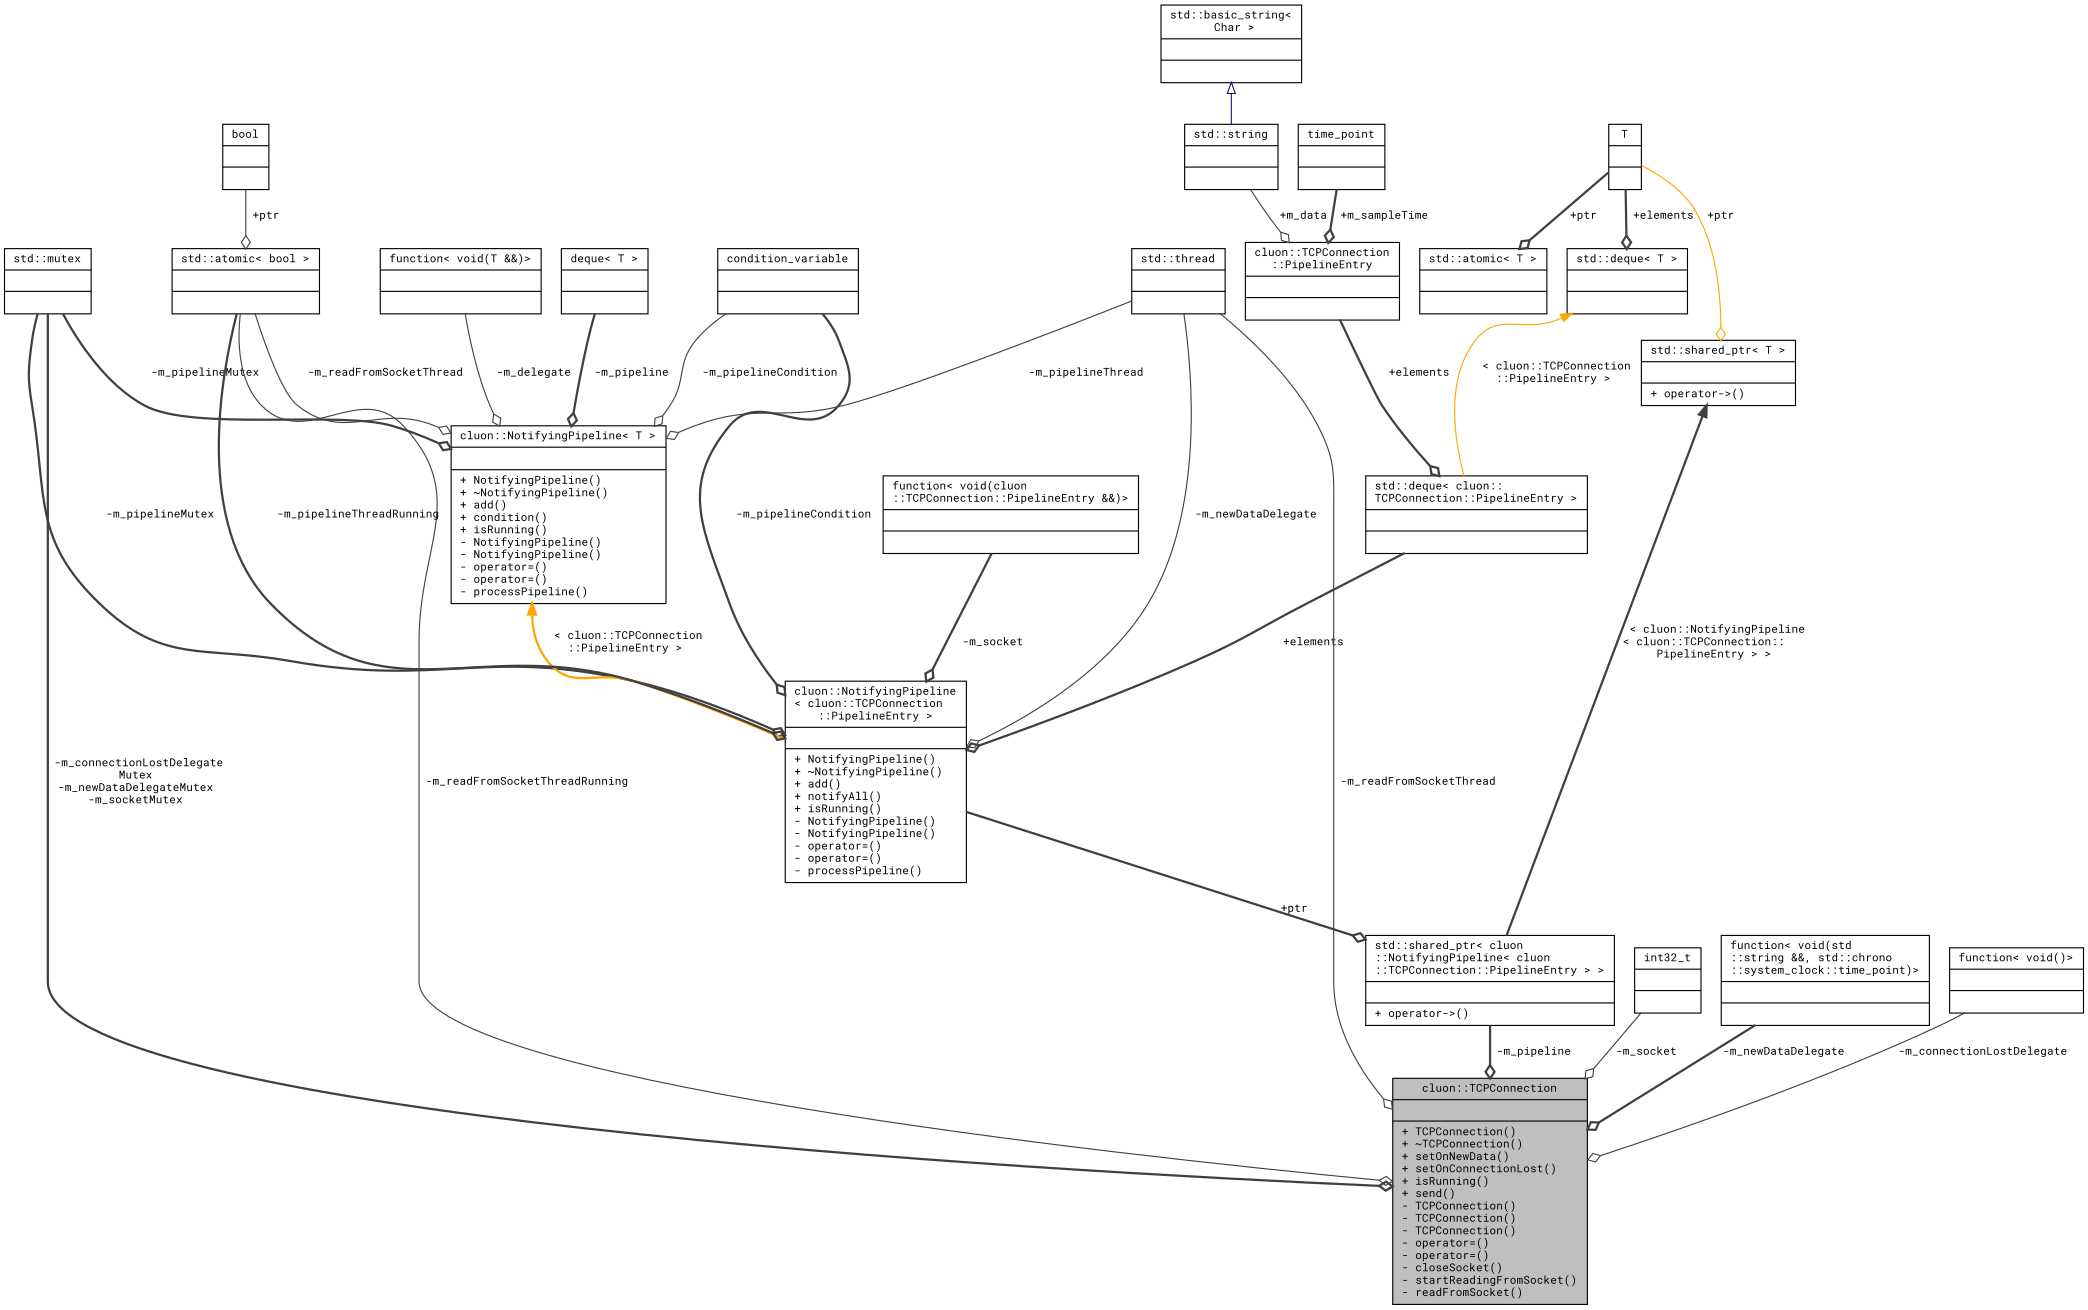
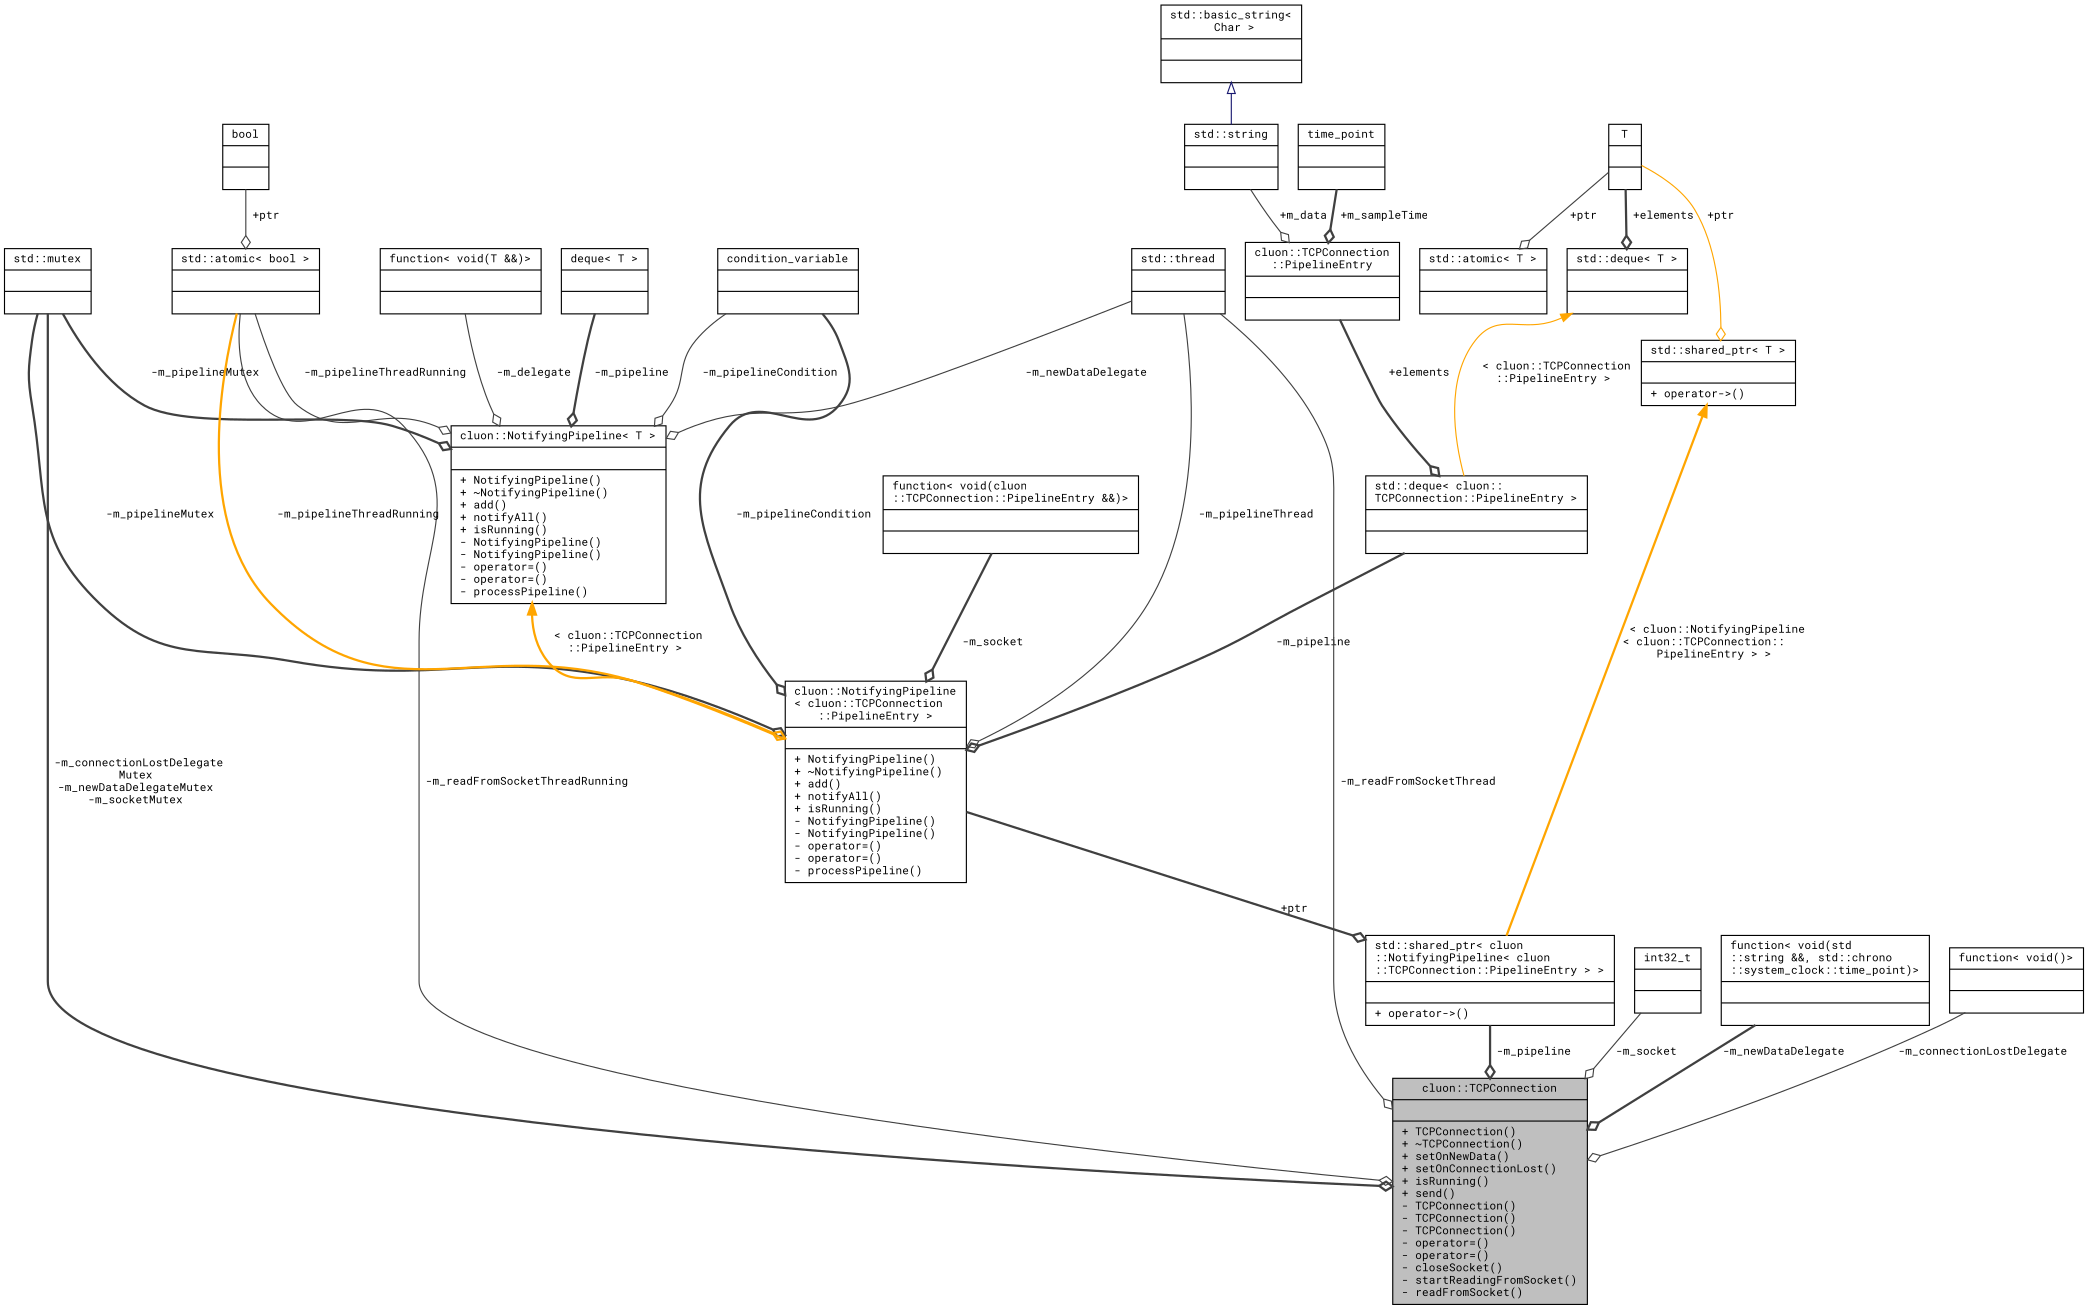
  digraph {
    fontname="Roboto Mono"
    node [color=black fillcolor=white fontname="Roboto Mono" fontsize=10 shape=record style=filled]
    edge [arrowhead=odiamond color=grey25 fontname="Roboto Mono" fontsize=10 labelfontname=Helvetica labelfontsize=10 style=bold]
    n1 [fillcolor=grey75 fontcolor=black height=0.2 label="{cluon::TCPConnection\n||+ TCPConnection()\l+ ~TCPConnection()\l+ setOnNewData()\l+ setOnConnectionLost()\l+ isRunning()\l+ send()\l- TCPConnection()\l- TCPConnection()\l- TCPConnection()\l- operator=()\l- operator=()\l- closeSocket()\l- startReadingFromSocket()\l- readFromSocket()\l}" width=0.4]
    n2 [height=0.2 label="{std::mutex\n||}" width=0.4]
    n3 [height=0.2 label="{cluon::NotifyingPipeline\l\< cluon::TCPConnection\l::PipelineEntry \>\n||+ NotifyingPipeline()\l+ ~NotifyingPipeline()\l+ add()\l+ notifyAll()\l+ isRunning()\l- NotifyingPipeline()\l- NotifyingPipeline()\l- operator=()\l- operator=()\l- processPipeline()\l}" width=0.4]
-   n4 [height=0.2 label="{cluon::NotifyingPipeline\< T \>\n||+ NotifyingPipeline()\l+ ~NotifyingPipeline()\l+ add()\l+ condition()\l+ isRunning()\l- NotifyingPipeline()\l- NotifyingPipeline()\l- operator=()\l- operator=()\l- processPipeline()\l}" width=0.4]
+   n4 [height=0.2 label="{cluon::NotifyingPipeline\< T \>\n||+ NotifyingPipeline()\l+ ~NotifyingPipeline()\l+ add()\l+ notifyAll()\l+ isRunning()\l- NotifyingPipeline()\l- NotifyingPipeline()\l- operator=()\l- operator=()\l- processPipeline()\l}" width=0.4]
    n5 [height=0.2 label="{std::shared_ptr\< cluon\l::NotifyingPipeline\< cluon\l::TCPConnection::PipelineEntry \> \>\n||+ operator-\>()\l}" width=0.4]
    n6 [height=0.2 label="{int32_t\n||}" width=0.4]
    n7 [height=0.2 label="{std::atomic\< bool \>\n||}" width=0.4]
    n8 [height=0.2 label="{bool\n||}" width=0.4]
    n9 [height=0.2 label="{std::atomic\< T \>\n||}" width=0.4]
    n10 [height=0.2 label="{T\n||}" width=0.4]
    n11 [height=0.2 label="{std::deque\< T \>\n||}" width=0.4]
    n12 [height=0.2 label="{std::shared_ptr\< T \>\n||+ operator-\>()\l}" width=0.4]
    n13 [height=0.2 label="{std::deque\< cluon::\lTCPConnection::PipelineEntry \>\n||}" width=0.4]
    n14 [height=0.2 label="{std::thread\n||}" width=0.4]
    n15 [height=0.2 label="{function\< void(std\l::string &&, std::chrono\l::system_clock::time_point)\>\n||}" width=0.4]
    n16 [height=0.2 label="{function\< void()\>\n||}" width=0.4]
    n17 [height=0.2 label="{function\< void(cluon\l::TCPConnection::PipelineEntry &&)\>\n||}" width=0.4]
    n18 [height=0.2 label="{condition_variable\n||}" width=0.4]
    n19 [height=0.2 label="{cluon::TCPConnection\l::PipelineEntry\n||}" width=0.4]
    n20 [height=0.2 label="{std::string\n||}" width=0.4]
    n21 [height=0.2 label="{std::basic_string\<\l Char \>\n||}" width=0.4]
    n22 [height=0.2 label="{time_point\n||}" width=0.4]
    n23 [height=0.2 label="{function\< void(T &&)\>\n||}" width=0.4]
    n24 [height=0.2 label="{deque\< T \>\n||}" width=0.4]
    n2 -> n1 [label=" -m_connectionLostDelegate\lMutex\n-m_newDataDelegateMutex\n-m_socketMutex"]
    n2 -> n3 [label=" -m_pipelineMutex"]
    n2 -> n4 [label=" -m_pipelineMutex"]
    n3 -> n5 [label=" +ptr"]
    n4 -> n3 [color=orange dir=back label=" \< cluon::TCPConnection\l::PipelineEntry \>" arrowhead=""]
    n5 -> n1 [label=" -m_pipeline"]
    n6 -> n1 [label=" -m_socket" style=solid]
    n7 -> n1 [label=" -m_readFromSocketThreadRunning" style=solid]
-   n7 -> n3 [label=" -m_pipelineThreadRunning"]
-   n7 -> n4 [label=" -m_readFromSocketThread" style=solid]
+   n7 -> n3 [color=orange label=" -m_pipelineThreadRunning"]
+   n7 -> n4 [label=" -m_pipelineThreadRunning" style=solid]
    n8 -> n7 [label=" +ptr" style=solid]
-   n10 -> n9 [label=" +ptr"]
+   n10 -> n9 [label=" +ptr" style=solid]
    n10 -> n11 [label=" +elements"]
    n10 -> n12 [color=orange label=" +ptr" style=solid]
    n11 -> n13 [color=orange dir=back label=" \< cluon::TCPConnection\l::PipelineEntry \>" style=solid arrowhead=""]
-   n12 -> n5 [dir=back label=" \< cluon::NotifyingPipeline\l\< cluon::TCPConnection::\lPipelineEntry \> \>" arrowhead=""]
-   n13 -> n3 [label=" +elements"]
+   n12 -> n5 [color=orange dir=back label=" \< cluon::NotifyingPipeline\l\< cluon::TCPConnection::\lPipelineEntry \> \>" arrowhead=""]
+   n13 -> n3 [label=" -m_pipeline"]
    n14 -> n1 [label=" -m_readFromSocketThread" style=solid]
-   n14 -> n3 [label=" -m_newDataDelegate" style=solid]
-   n14 -> n4 [label=" -m_pipelineThread" style=solid]
+   n14 -> n3 [label=" -m_pipelineThread" style=solid]
+   n14 -> n4 [label=" -m_newDataDelegate" style=solid]
    n15 -> n1 [label=" -m_newDataDelegate"]
    n16 -> n1 [label=" -m_connectionLostDelegate" style=solid]
    n17 -> n3 [label=" -m_socket"]
    n18 -> n3 [label=" -m_pipelineCondition"]
    n18 -> n4 [label=" -m_pipelineCondition" style=solid]
    n19 -> n13 [label=" +elements"]
    n20 -> n19 [label=" +m_data" style=solid]
    n21 -> n20 [arrowtail=onormal color=midnightblue dir=back style=solid arrowhead=""]
    n22 -> n19 [label=" +m_sampleTime"]
    n23 -> n4 [label=" -m_delegate" style=solid]
    n24 -> n4 [label=" -m_pipeline"]
  }
